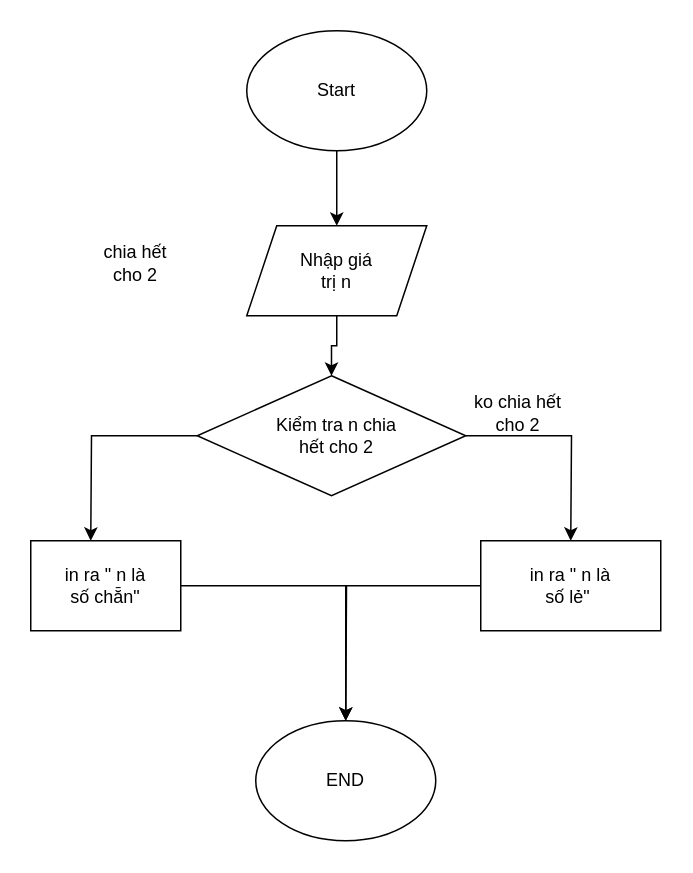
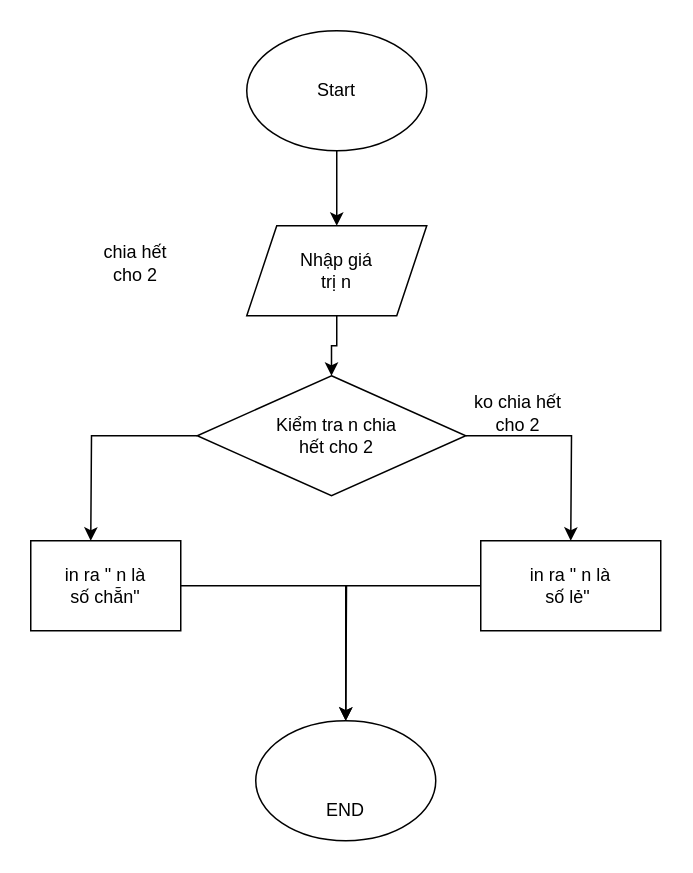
  <mxCell id="0" />
  <mxCell id="1" parent="0" />
  <mxCell id="2" style="edgeStyle=orthogonalEdgeStyle;rounded=0;orthogonalLoop=1;jettySize=auto;html=1;entryX=0.5;entryY=0;entryDx=0;entryDy=0;" edge="1" parent="1" source="3" target="6"><mxGeometry relative="1" as="geometry" /></mxCell>
  <mxCell id="3" value="" style="ellipse;whiteSpace=wrap;html=1;" vertex="1" parent="1"><mxGeometry x="164" width="120" height="80" as="geometry" y="20" /></mxCell>
  <mxCell id="4" value="&lt;font style=&quot;vertical-align: inherit;&quot;&gt;&lt;font style=&quot;vertical-align: inherit;&quot;&gt;Start&lt;/font&gt;&lt;/font&gt;" style="text;html=1;align=center;verticalAlign=middle;whiteSpace=wrap;rounded=0;" vertex="1" parent="1"><mxGeometry x="194" y="45" width="60" height="30" as="geometry" /></mxCell>
  <mxCell id="5" style="edgeStyle=orthogonalEdgeStyle;rounded=0;orthogonalLoop=1;jettySize=auto;html=1;entryX=0.5;entryY=0;entryDx=0;entryDy=0;" edge="1" parent="1" source="6" target="10"><mxGeometry relative="1" as="geometry" /></mxCell>
  <mxCell id="6" value="" style="shape=parallelogram;perimeter=parallelogramPerimeter;whiteSpace=wrap;html=1;fixedSize=1;" vertex="1" parent="1"><mxGeometry x="164" y="150" width="120" height="60" as="geometry" /></mxCell>
  <mxCell id="7" value="&lt;font style=&quot;vertical-align: inherit;&quot;&gt;&lt;font style=&quot;vertical-align: inherit;&quot;&gt;Nhập giá trị n&lt;/font&gt;&lt;/font&gt;" style="text;html=1;align=center;verticalAlign=middle;whiteSpace=wrap;rounded=0;" vertex="1" parent="1"><mxGeometry x="194" y="165" width="60" height="30" as="geometry" /></mxCell>
  <mxCell id="8" style="edgeStyle=orthogonalEdgeStyle;rounded=0;orthogonalLoop=1;jettySize=auto;html=1;exitX=0;exitY=0.5;exitDx=0;exitDy=0;" edge="1" parent="1" source="10"><mxGeometry relative="1" as="geometry"><mxPoint x="60" y="360" as="targetPoint" /></mxGeometry></mxCell>
  <mxCell id="9" style="edgeStyle=orthogonalEdgeStyle;rounded=0;orthogonalLoop=1;jettySize=auto;html=1;" edge="1" parent="1" source="10"><mxGeometry relative="1" as="geometry"><mxPoint x="380" y="360" as="targetPoint" /></mxGeometry></mxCell>
  <mxCell id="10" value="" style="rhombus;whiteSpace=wrap;html=1;" vertex="1" parent="1"><mxGeometry x="131" y="250" width="179" height="80" as="geometry" /></mxCell>
  <mxCell id="11" value="&lt;font style=&quot;vertical-align: inherit;&quot;&gt;&lt;font style=&quot;vertical-align: inherit;&quot;&gt;Kiểm tra n chia hết cho 2&lt;/font&gt;&lt;/font&gt;" style="text;html=1;align=center;verticalAlign=middle;whiteSpace=wrap;rounded=0;" vertex="1" parent="1"><mxGeometry x="179" y="275" width="90" height="30" as="geometry" /></mxCell>
  <mxCell id="12" value="&lt;font style=&quot;vertical-align: inherit;&quot;&gt;&lt;font style=&quot;vertical-align: inherit;&quot;&gt;chia hết cho 2&lt;/font&gt;&lt;/font&gt;" style="text;html=1;align=center;verticalAlign=middle;whiteSpace=wrap;rounded=0;" vertex="1" parent="1"><mxGeometry x="60" y="160" width="60" height="30" as="geometry" /></mxCell>
  <mxCell id="13" value="&lt;font style=&quot;vertical-align: inherit;&quot;&gt;&lt;font style=&quot;vertical-align: inherit;&quot;&gt;ko chia hết cho 2&lt;/font&gt;&lt;/font&gt;" style="text;html=1;align=center;verticalAlign=middle;whiteSpace=wrap;rounded=0;" vertex="1" parent="1"><mxGeometry x="310" y="260" width="70" height="30" as="geometry" /></mxCell>
  <mxCell id="14" style="edgeStyle=orthogonalEdgeStyle;rounded=0;orthogonalLoop=1;jettySize=auto;html=1;" edge="1" parent="1" source="15" target="20"><mxGeometry relative="1" as="geometry" /></mxCell>
  <mxCell id="15" value="" style="rounded=0;whiteSpace=wrap;html=1;" vertex="1" parent="1"><mxGeometry x="20" y="360" width="100" height="60" as="geometry" /></mxCell>
  <mxCell id="16" value="&lt;font style=&quot;vertical-align: inherit;&quot;&gt;&lt;font style=&quot;vertical-align: inherit;&quot;&gt;in ra &quot; n là số chẵn&quot;&lt;/font&gt;&lt;/font&gt;" style="text;html=1;align=center;verticalAlign=middle;whiteSpace=wrap;rounded=0;" vertex="1" parent="1"><mxGeometry x="40" y="375" width="60" height="30" as="geometry" /></mxCell>
  <mxCell id="17" style="edgeStyle=orthogonalEdgeStyle;rounded=0;orthogonalLoop=1;jettySize=auto;html=1;" edge="1" parent="1" source="18"><mxGeometry relative="1" as="geometry"><mxPoint x="230" y="480" as="targetPoint" /></mxGeometry></mxCell>
  <mxCell id="18" value="" style="rounded=0;whiteSpace=wrap;html=1;" vertex="1" parent="1"><mxGeometry x="320" y="360" width="120" height="60" as="geometry" /></mxCell>
  <mxCell id="19" value="&lt;font style=&quot;vertical-align: inherit;&quot;&gt;&lt;font style=&quot;vertical-align: inherit;&quot;&gt;in ra &quot; n là số lẻ&quot;&amp;nbsp;&lt;/font&gt;&lt;/font&gt;" style="text;html=1;align=center;verticalAlign=middle;whiteSpace=wrap;rounded=0;shadow=1;" vertex="1" parent="1"><mxGeometry x="350" y="375" width="60" height="30" as="geometry" /></mxCell>
  <mxCell id="20" value="" style="ellipse;whiteSpace=wrap;html=1;" vertex="1" parent="1"><mxGeometry x="170" y="480" width="120" height="80" as="geometry" /></mxCell>
- <mxCell id="21" value="&lt;font style=&quot;vertical-align: inherit;&quot;&gt;&lt;font style=&quot;vertical-align: inherit;&quot;&gt;END&lt;/font&gt;&lt;/font&gt;" style="text;html=1;align=center;verticalAlign=middle;whiteSpace=wrap;rounded=0;" vertex="1" parent="1"><mxGeometry x="200" y="505" width="60" height="30" as="geometry" /></mxCell>
+ <mxCell id="21" value="&lt;font style=&quot;vertical-align: inherit;&quot;&gt;&lt;font style=&quot;vertical-align: inherit;&quot;&gt;END&lt;/font&gt;&lt;/font&gt;" style="text;html=1;align=center;verticalAlign=middle;whiteSpace=wrap;rounded=0;" vertex="1" parent="1"><mxGeometry x="200" y="525" width="60" height="30" as="geometry" /></mxCell>
